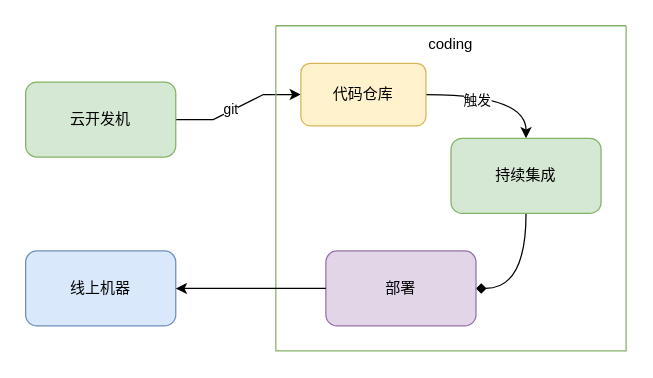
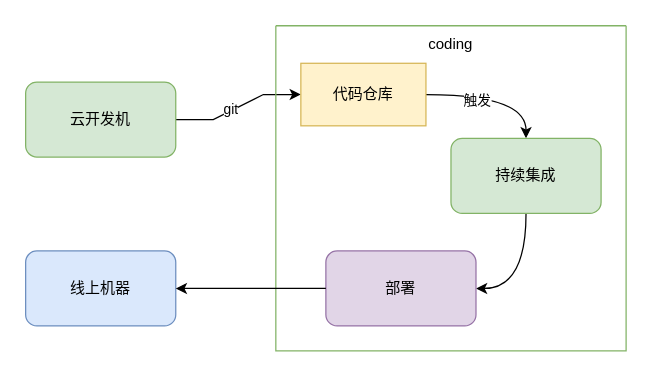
  <mxCell id="0" />
  <mxCell id="1" parent="0" />
  <mxCell id="2" style="edgeStyle=entityRelationEdgeStyle;rounded=0;orthogonalLoop=1;jettySize=auto;html=1;exitX=1;exitY=0.5;exitDx=0;exitDy=0;entryX=0;entryY=0.5;entryDx=0;entryDy=0;" edge="1" parent="1" source="4" target="10"><mxGeometry relative="1" as="geometry" /></mxCell>
  <mxCell id="3" value="git" style="edgeLabel;html=1;align=center;verticalAlign=middle;resizable=0;points=[];" vertex="1" connectable="0" parent="2"><mxGeometry x="-0.121" y="2" relative="1" as="geometry"><mxPoint as="offset" /></mxGeometry></mxCell>
  <mxCell id="4" value="云开发机" style="rounded=1;whiteSpace=wrap;html=1;fillColor=#d5e8d4;strokeColor=#82b366;" vertex="1" parent="1"><mxGeometry x="20" y="65" width="120" height="60" as="geometry" /></mxCell>
  <mxCell id="5" value="线上机器" style="rounded=1;whiteSpace=wrap;html=1;fillColor=#dae8fc;strokeColor=#6c8ebf;" vertex="1" parent="1"><mxGeometry x="20" y="200" width="120" height="60" as="geometry" /></mxCell>
  <mxCell id="6" value="" style="swimlane;startSize=0;fillColor=#d5e8d4;strokeColor=#82b366;" vertex="1" parent="1"><mxGeometry x="220" y="20" width="280" height="260" as="geometry" /></mxCell>
  <mxCell id="7" value="coding" style="text;html=1;align=center;verticalAlign=middle;whiteSpace=wrap;rounded=0;" vertex="1" parent="6"><mxGeometry x="110" width="60" height="30" as="geometry" /></mxCell>
  <mxCell id="8" style="edgeStyle=orthogonalEdgeStyle;rounded=0;orthogonalLoop=1;jettySize=auto;html=1;exitX=1;exitY=0.5;exitDx=0;exitDy=0;entryX=0.5;entryY=0;entryDx=0;entryDy=0;curved=1;" edge="1" parent="6" source="10" target="12"><mxGeometry relative="1" as="geometry" /></mxCell>
  <mxCell id="9" value="触发" style="edgeLabel;html=1;align=center;verticalAlign=middle;resizable=0;points=[];" vertex="1" connectable="0" parent="8"><mxGeometry x="-0.304" y="-4" relative="1" as="geometry"><mxPoint as="offset" /></mxGeometry></mxCell>
- <mxCell id="10" value="代码仓库" style="rounded=1;whiteSpace=wrap;html=1;fillColor=#fff2cc;strokeColor=#d6b656;" vertex="1" parent="6"><mxGeometry x="20" y="30" width="100" height="50" as="geometry" /></mxCell>
- <mxCell id="11" style="edgeStyle=orthogonalEdgeStyle;rounded=0;orthogonalLoop=1;jettySize=auto;html=1;exitX=0.5;exitY=1;exitDx=0;exitDy=0;entryX=1;entryY=0.5;entryDx=0;entryDy=0;curved=1;endArrow=diamond;" edge="1" parent="6" source="12" target="13"><mxGeometry relative="1" as="geometry" /></mxCell>
+ <mxCell id="10" value="代码仓库" style="whiteSpace=wrap;html=1;fillColor=#fff2cc;strokeColor=#d6b656;rounded=0;" vertex="1" parent="6"><mxGeometry x="20" y="30" width="100" height="50" as="geometry" /></mxCell>
+ <mxCell id="11" style="edgeStyle=orthogonalEdgeStyle;rounded=0;orthogonalLoop=1;jettySize=auto;html=1;exitX=0.5;exitY=1;exitDx=0;exitDy=0;entryX=1;entryY=0.5;entryDx=0;entryDy=0;curved=1;" edge="1" parent="6" source="12" target="13"><mxGeometry relative="1" as="geometry" /></mxCell>
  <mxCell id="12" value="持续集成" style="rounded=1;whiteSpace=wrap;html=1;fillColor=#d5e8d4;strokeColor=#82b366;" vertex="1" parent="6"><mxGeometry x="140" y="90" width="120" height="60" as="geometry" /></mxCell>
  <mxCell id="13" value="部署" style="rounded=1;whiteSpace=wrap;html=1;fillColor=#e1d5e7;strokeColor=#9673a6;" vertex="1" parent="6"><mxGeometry x="40" y="180" width="120" height="60" as="geometry" /></mxCell>
  <mxCell id="14" style="edgeStyle=orthogonalEdgeStyle;rounded=0;orthogonalLoop=1;jettySize=auto;html=1;exitX=0;exitY=0.5;exitDx=0;exitDy=0;entryX=1;entryY=0.5;entryDx=0;entryDy=0;" edge="1" parent="1" source="13" target="5"><mxGeometry relative="1" as="geometry" /></mxCell>
